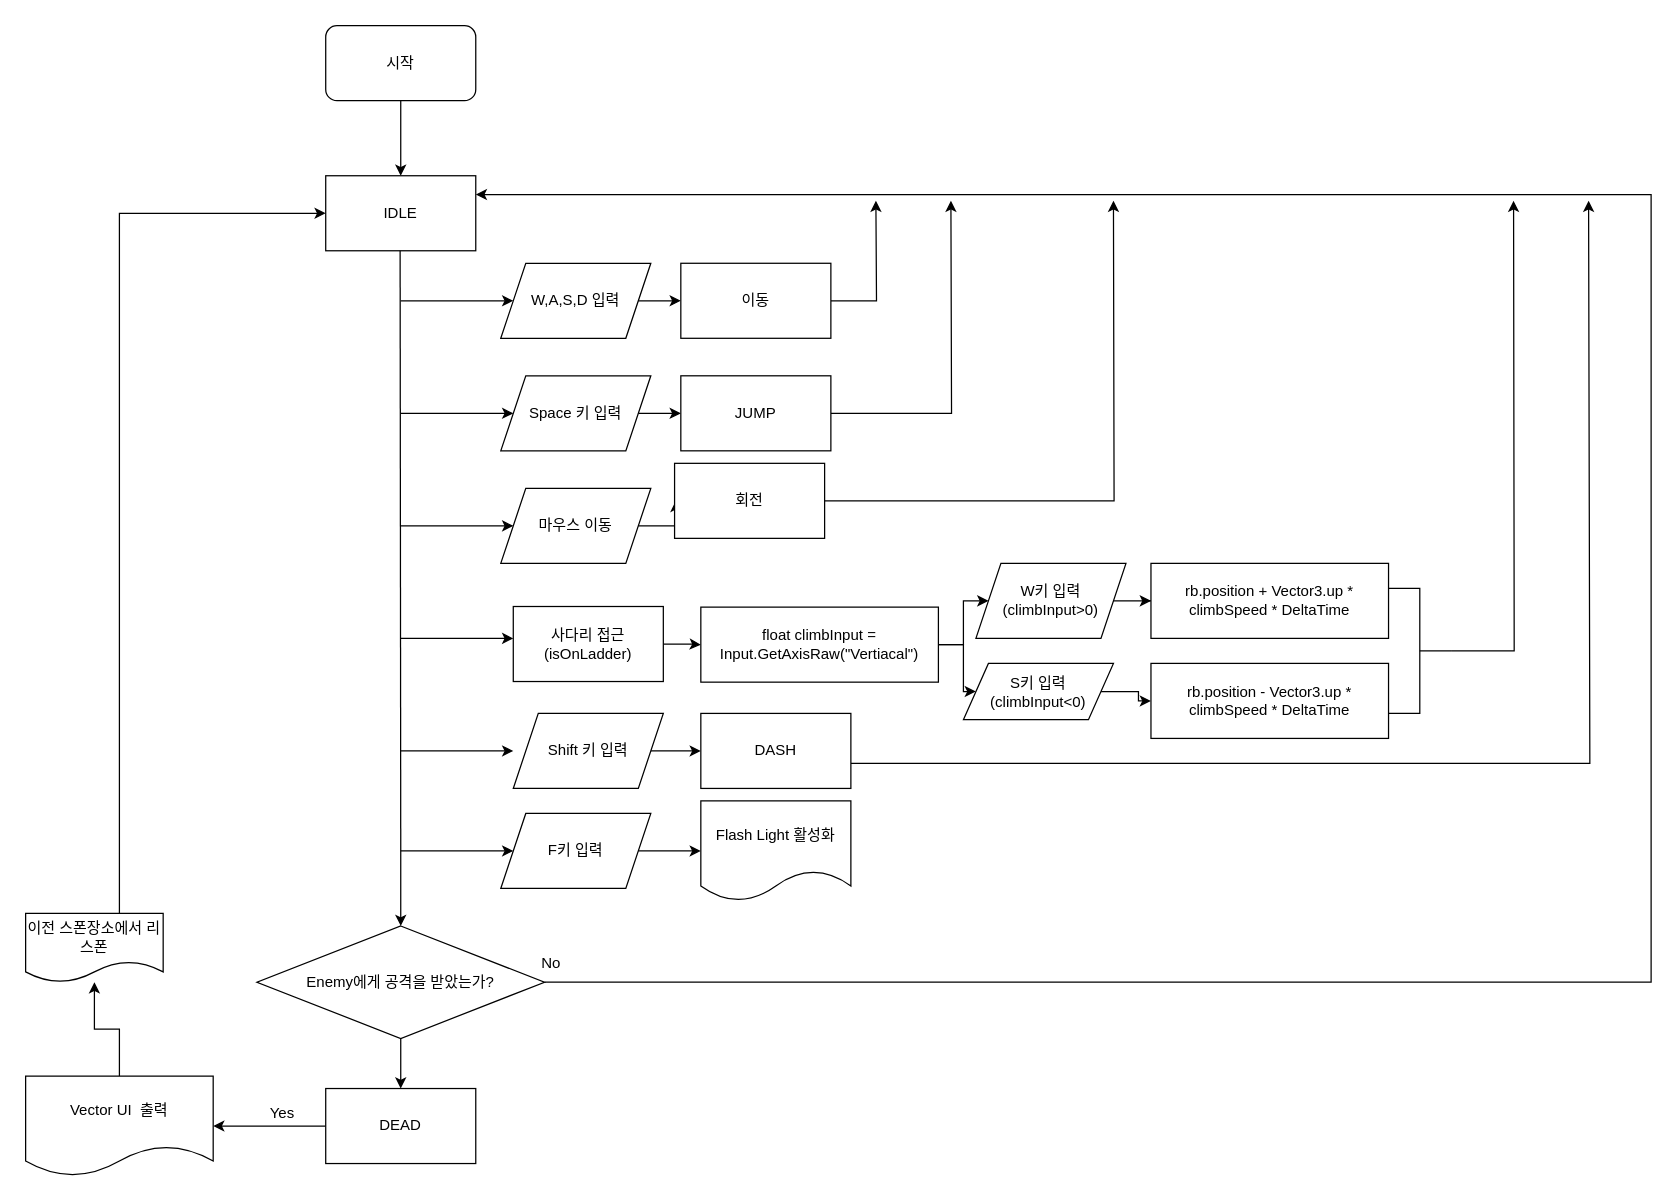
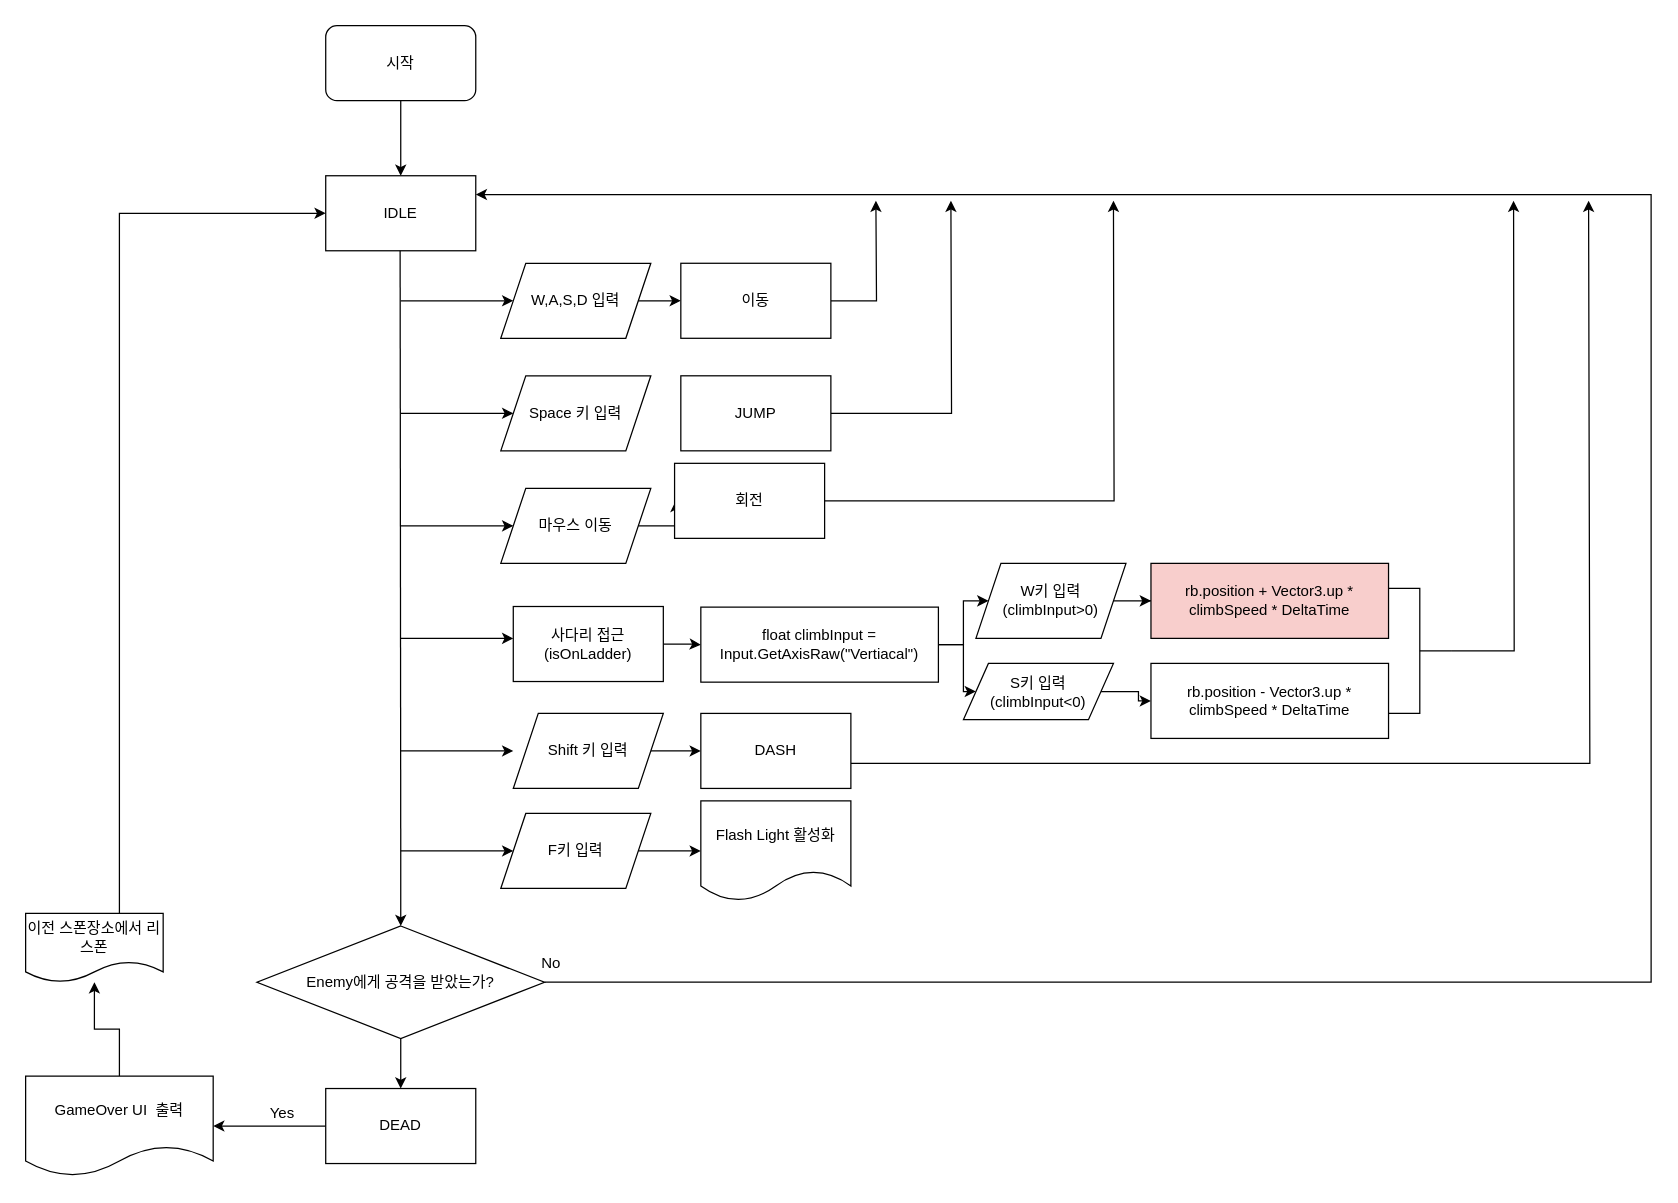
  <mxCell id="0" />
  <mxCell id="1" parent="0" />
  <mxCell id="2" style="edgeStyle=orthogonalEdgeStyle;rounded=0;orthogonalLoop=1;jettySize=auto;html=1;entryX=0.5;entryY=0;entryDx=0;entryDy=0;" edge="1" parent="1" source="3" target="4"><mxGeometry relative="1" as="geometry" /></mxCell>
  <mxCell id="3" value="시작" style="rounded=1;whiteSpace=wrap;html=1;" vertex="1" parent="1"><mxGeometry x="260" y="20" width="120" height="60" as="geometry" /></mxCell>
  <mxCell id="4" value="IDLE" style="rounded=0;whiteSpace=wrap;html=1;" vertex="1" parent="1"><mxGeometry x="260" y="140" width="120" height="60" as="geometry" /></mxCell>
  <mxCell id="5" value="" style="endArrow=none;html=1;rounded=0;" edge="1" parent="1"><mxGeometry width="50" height="50" relative="1" as="geometry"><mxPoint x="320" y="680" as="sourcePoint" /><mxPoint x="319.5" y="200" as="targetPoint" /></mxGeometry></mxCell>
  <mxCell id="6" value="" style="endArrow=classic;html=1;rounded=0;" edge="1" parent="1"><mxGeometry width="50" height="50" relative="1" as="geometry"><mxPoint x="320" y="240" as="sourcePoint" /><mxPoint x="410" y="240" as="targetPoint" /></mxGeometry></mxCell>
  <mxCell id="7" style="edgeStyle=orthogonalEdgeStyle;rounded=0;orthogonalLoop=1;jettySize=auto;html=1;" edge="1" parent="1" source="8" target="20"><mxGeometry relative="1" as="geometry" /></mxCell>
  <mxCell id="8" value="W,A,S,D 입력" style="shape=parallelogram;perimeter=parallelogramPerimeter;whiteSpace=wrap;html=1;fixedSize=1;" vertex="1" parent="1"><mxGeometry x="400" y="210" width="120" height="60" as="geometry" /></mxCell>
  <mxCell id="9" value="" style="endArrow=classic;html=1;rounded=0;" edge="1" parent="1"><mxGeometry width="50" height="50" relative="1" as="geometry"><mxPoint x="320" y="330" as="sourcePoint" /><mxPoint x="410" y="330" as="targetPoint" /></mxGeometry></mxCell>
- <mxCell id="10" value="" style="edgeStyle=orthogonalEdgeStyle;rounded=0;orthogonalLoop=1;jettySize=auto;html=1;" edge="1" parent="1" source="11" target="22"><mxGeometry relative="1" as="geometry" /></mxCell>
  <mxCell id="11" value="Space 키 입력" style="shape=parallelogram;perimeter=parallelogramPerimeter;whiteSpace=wrap;html=1;fixedSize=1;" vertex="1" parent="1"><mxGeometry x="400" y="300" width="120" height="60" as="geometry" /></mxCell>
  <mxCell id="12" value="" style="endArrow=classic;html=1;rounded=0;" edge="1" parent="1"><mxGeometry width="50" height="50" relative="1" as="geometry"><mxPoint x="320" y="420" as="sourcePoint" /><mxPoint x="410" y="420" as="targetPoint" /></mxGeometry></mxCell>
  <mxCell id="13" value="" style="edgeStyle=orthogonalEdgeStyle;rounded=0;orthogonalLoop=1;jettySize=auto;html=1;" edge="1" parent="1" source="14" target="24"><mxGeometry relative="1" as="geometry" /></mxCell>
  <mxCell id="14" value="마우스 이동" style="shape=parallelogram;perimeter=parallelogramPerimeter;whiteSpace=wrap;html=1;fixedSize=1;" vertex="1" parent="1"><mxGeometry x="400" y="390" width="120" height="60" as="geometry" /></mxCell>
  <mxCell id="15" value="" style="endArrow=classic;html=1;rounded=0;" edge="1" parent="1"><mxGeometry width="50" height="50" relative="1" as="geometry"><mxPoint x="320" y="510" as="sourcePoint" /><mxPoint x="410" y="510" as="targetPoint" /></mxGeometry></mxCell>
  <mxCell id="16" value="" style="endArrow=classic;html=1;rounded=0;" edge="1" parent="1"><mxGeometry width="50" height="50" relative="1" as="geometry"><mxPoint x="320" y="600" as="sourcePoint" /><mxPoint x="410" y="600" as="targetPoint" /></mxGeometry></mxCell>
  <mxCell id="17" style="edgeStyle=orthogonalEdgeStyle;rounded=0;orthogonalLoop=1;jettySize=auto;html=1;entryX=0;entryY=0.5;entryDx=0;entryDy=0;" edge="1" parent="1" source="18" target="31"><mxGeometry relative="1" as="geometry" /></mxCell>
  <mxCell id="18" value="사다리 접근&lt;div&gt;(isOnLadder)&lt;/div&gt;" style="rounded=0;whiteSpace=wrap;html=1;" vertex="1" parent="1"><mxGeometry x="410" y="484.5" width="120" height="60" as="geometry" /></mxCell>
  <mxCell id="19" style="edgeStyle=orthogonalEdgeStyle;rounded=0;orthogonalLoop=1;jettySize=auto;html=1;" edge="1" parent="1" source="20"><mxGeometry relative="1" as="geometry"><mxPoint x="700" y="160" as="targetPoint" /></mxGeometry></mxCell>
  <mxCell id="20" value="이동" style="rounded=0;whiteSpace=wrap;html=1;" vertex="1" parent="1"><mxGeometry x="544" y="210" width="120" height="60" as="geometry" /></mxCell>
  <mxCell id="21" style="edgeStyle=orthogonalEdgeStyle;rounded=0;orthogonalLoop=1;jettySize=auto;html=1;" edge="1" parent="1" source="22"><mxGeometry relative="1" as="geometry"><mxPoint x="760" y="160" as="targetPoint" /></mxGeometry></mxCell>
  <mxCell id="22" value="JUMP" style="whiteSpace=wrap;html=1;" vertex="1" parent="1"><mxGeometry x="544" y="300" width="120" height="60" as="geometry" /></mxCell>
  <mxCell id="23" style="edgeStyle=orthogonalEdgeStyle;rounded=0;orthogonalLoop=1;jettySize=auto;html=1;" edge="1" parent="1" source="24"><mxGeometry relative="1" as="geometry"><mxPoint x="890" y="160" as="targetPoint" /></mxGeometry></mxCell>
  <mxCell id="24" value="회전" style="whiteSpace=wrap;html=1;" vertex="1" parent="1"><mxGeometry x="539" y="370" width="120" height="60" as="geometry" /></mxCell>
  <mxCell id="25" style="edgeStyle=orthogonalEdgeStyle;rounded=0;orthogonalLoop=1;jettySize=auto;html=1;" edge="1" parent="1" source="26" target="28"><mxGeometry relative="1" as="geometry" /></mxCell>
  <mxCell id="26" value="Shift 키 입력" style="shape=parallelogram;perimeter=parallelogramPerimeter;whiteSpace=wrap;html=1;fixedSize=1;" vertex="1" parent="1"><mxGeometry x="410" y="570" width="120" height="60" as="geometry" /></mxCell>
  <mxCell id="27" style="edgeStyle=orthogonalEdgeStyle;rounded=0;orthogonalLoop=1;jettySize=auto;html=1;" edge="1" parent="1" source="28"><mxGeometry relative="1" as="geometry"><mxPoint x="1270" y="160" as="targetPoint" /><Array as="points"><mxPoint x="1271" y="610" /></Array></mxGeometry></mxCell>
  <mxCell id="28" value="DASH" style="whiteSpace=wrap;html=1;" vertex="1" parent="1"><mxGeometry x="560" y="570" width="120" height="60" as="geometry" /></mxCell>
  <mxCell id="29" style="edgeStyle=orthogonalEdgeStyle;rounded=0;orthogonalLoop=1;jettySize=auto;html=1;entryX=0;entryY=0.5;entryDx=0;entryDy=0;" edge="1" parent="1" source="31" target="33"><mxGeometry relative="1" as="geometry" /></mxCell>
  <mxCell id="30" style="edgeStyle=orthogonalEdgeStyle;rounded=0;orthogonalLoop=1;jettySize=auto;html=1;entryX=0;entryY=0.5;entryDx=0;entryDy=0;" edge="1" parent="1" source="31" target="36"><mxGeometry relative="1" as="geometry" /></mxCell>
  <mxCell id="31" value="float climbInput = Input.GetAxisRaw(&quot;Vertiacal&quot;)" style="whiteSpace=wrap;html=1;" vertex="1" parent="1"><mxGeometry x="560" y="485" width="190" height="60" as="geometry" /></mxCell>
  <mxCell id="32" value="" style="edgeStyle=orthogonalEdgeStyle;rounded=0;orthogonalLoop=1;jettySize=auto;html=1;" edge="1" parent="1" source="33" target="34"><mxGeometry relative="1" as="geometry" /></mxCell>
  <mxCell id="33" value="W키 입력&lt;div&gt;(climbInput&amp;gt;0)&lt;/div&gt;" style="shape=parallelogram;perimeter=parallelogramPerimeter;whiteSpace=wrap;html=1;fixedSize=1;" vertex="1" parent="1"><mxGeometry x="780" y="450" width="120" height="60" as="geometry" /></mxCell>
- <mxCell id="34" value="rb.position + Vector3.up * climbSpeed * DeltaTime" style="whiteSpace=wrap;html=1;" vertex="1" parent="1"><mxGeometry x="920" y="450" width="190" height="60" as="geometry" /></mxCell>
+ <mxCell id="34" value="rb.position + Vector3.up * climbSpeed * DeltaTime" style="whiteSpace=wrap;html=1;fillColor=#f8cecc;" vertex="1" parent="1"><mxGeometry x="920" y="450" width="190" height="60" as="geometry" /></mxCell>
  <mxCell id="35" style="edgeStyle=orthogonalEdgeStyle;rounded=0;orthogonalLoop=1;jettySize=auto;html=1;" edge="1" parent="1" source="36" target="37"><mxGeometry relative="1" as="geometry" /></mxCell>
  <mxCell id="36" value="S키 입력&lt;div&gt;(climbInput&amp;lt;0)&lt;/div&gt;" style="shape=parallelogram;perimeter=parallelogramPerimeter;whiteSpace=wrap;html=1;fixedSize=1;" vertex="1" parent="1"><mxGeometry x="770" y="530" width="120" height="45" as="geometry" /></mxCell>
  <mxCell id="37" value="rb.position - Vector3.up * climbSpeed * DeltaTime" style="whiteSpace=wrap;html=1;" vertex="1" parent="1"><mxGeometry x="920" y="530" width="190" height="60" as="geometry" /></mxCell>
  <mxCell id="38" style="edgeStyle=orthogonalEdgeStyle;rounded=0;orthogonalLoop=1;jettySize=auto;html=1;" edge="1" parent="1" source="39"><mxGeometry relative="1" as="geometry"><mxPoint x="1210" y="160" as="targetPoint" /></mxGeometry></mxCell>
  <mxCell id="39" value="" style="strokeWidth=1;html=1;shape=mxgraph.flowchart.annotation_2;align=left;labelPosition=right;pointerEvents=1;rotation=-180;" vertex="1" parent="1"><mxGeometry x="1110" y="470" width="50" height="100" as="geometry" /></mxCell>
  <mxCell id="40" value="" style="endArrow=classic;html=1;rounded=0;" edge="1" parent="1"><mxGeometry width="50" height="50" relative="1" as="geometry"><mxPoint x="320" y="680" as="sourcePoint" /><mxPoint x="410" y="680" as="targetPoint" /></mxGeometry></mxCell>
  <mxCell id="41" value="" style="edgeStyle=orthogonalEdgeStyle;rounded=0;orthogonalLoop=1;jettySize=auto;html=1;" edge="1" parent="1" source="42" target="43"><mxGeometry relative="1" as="geometry" /></mxCell>
  <mxCell id="42" value="F키 입력" style="shape=parallelogram;perimeter=parallelogramPerimeter;whiteSpace=wrap;html=1;fixedSize=1;" vertex="1" parent="1"><mxGeometry x="400" y="650" width="120" height="60" as="geometry" /></mxCell>
  <mxCell id="43" value="Flash Light 활성화" style="shape=document;whiteSpace=wrap;html=1;boundedLbl=1;" vertex="1" parent="1"><mxGeometry x="560" y="640" width="120" height="80" as="geometry" /></mxCell>
  <mxCell id="44" value="" style="edgeStyle=orthogonalEdgeStyle;rounded=0;orthogonalLoop=1;jettySize=auto;html=1;" edge="1" parent="1" source="46" target="49"><mxGeometry relative="1" as="geometry"><mxPoint x="185" y="900" as="sourcePoint" /></mxGeometry></mxCell>
  <mxCell id="45" style="edgeStyle=orthogonalEdgeStyle;rounded=0;orthogonalLoop=1;jettySize=auto;html=1;entryX=1;entryY=0.25;entryDx=0;entryDy=0;" edge="1" parent="1" source="46" target="4"><mxGeometry relative="1" as="geometry"><Array as="points"><mxPoint x="1320" y="785" /><mxPoint x="1320" y="155" /></Array></mxGeometry></mxCell>
  <mxCell id="46" value="Enemy에게 공격을 받았는가?" style="rhombus;whiteSpace=wrap;html=1;" vertex="1" parent="1"><mxGeometry x="205" y="740" width="230" height="90" as="geometry" /></mxCell>
  <mxCell id="47" value="" style="endArrow=classic;html=1;rounded=0;entryX=0.5;entryY=0;entryDx=0;entryDy=0;" edge="1" parent="1" target="46"><mxGeometry width="50" height="50" relative="1" as="geometry"><mxPoint x="320" y="680" as="sourcePoint" /><mxPoint x="320" y="730" as="targetPoint" /></mxGeometry></mxCell>
  <mxCell id="48" value="" style="edgeStyle=orthogonalEdgeStyle;rounded=0;orthogonalLoop=1;jettySize=auto;html=1;" edge="1" parent="1" source="49" target="51"><mxGeometry relative="1" as="geometry" /></mxCell>
  <mxCell id="49" value="DEAD" style="whiteSpace=wrap;html=1;" vertex="1" parent="1"><mxGeometry x="260" y="870" width="120" height="60" as="geometry" /></mxCell>
  <mxCell id="50" style="edgeStyle=orthogonalEdgeStyle;rounded=0;orthogonalLoop=1;jettySize=auto;html=1;" edge="1" parent="1" source="51" target="54"><mxGeometry relative="1" as="geometry" /></mxCell>
- <mxCell id="51" value="Vector UI&amp;nbsp; 출력" style="shape=document;whiteSpace=wrap;html=1;boundedLbl=1;" vertex="1" parent="1"><mxGeometry x="20" y="860" width="150" height="80" as="geometry" /></mxCell>
+ <mxCell id="51" value="GameOver UI&amp;nbsp; 출력" style="shape=document;whiteSpace=wrap;html=1;boundedLbl=1;" vertex="1" parent="1"><mxGeometry x="20" y="860" width="150" height="80" as="geometry" /></mxCell>
  <mxCell id="52" value="Yes" style="text;html=1;align=center;verticalAlign=middle;resizable=0;points=[];autosize=1;strokeColor=none;fillColor=none;" vertex="1" parent="1"><mxGeometry x="205" y="875" width="40" height="30" as="geometry" /></mxCell>
  <mxCell id="53" style="edgeStyle=orthogonalEdgeStyle;rounded=0;orthogonalLoop=1;jettySize=auto;html=1;entryX=0;entryY=0.5;entryDx=0;entryDy=0;" edge="1" parent="1" source="54" target="4"><mxGeometry relative="1" as="geometry"><Array as="points"><mxPoint x="95" y="170" /></Array></mxGeometry></mxCell>
  <mxCell id="54" value="이전 스폰장소에서 리스폰" style="shape=document;whiteSpace=wrap;html=1;boundedLbl=1;" vertex="1" parent="1"><mxGeometry x="20" y="730" width="110" height="55" as="geometry" /></mxCell>
  <mxCell id="55" value="No" style="text;html=1;align=center;verticalAlign=middle;resizable=0;points=[];autosize=1;strokeColor=none;fillColor=none;" vertex="1" parent="1"><mxGeometry x="420" y="755" width="40" height="30" as="geometry" /></mxCell>
